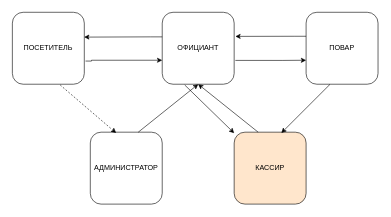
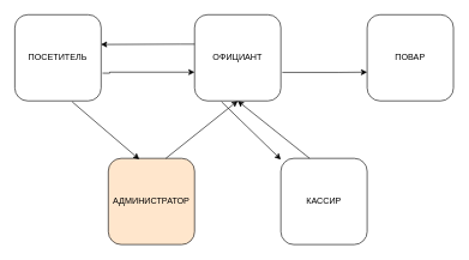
  <mxCell id="0" />
  <mxCell id="1" parent="0" />
  <mxCell id="2" value="ОФИЦИАНТ" style="shape=ext;rounded=1;html=1;whiteSpace=wrap;" parent="1" vertex="1"><mxGeometry x="270" y="20" width="120" height="120" as="geometry" /></mxCell>
  <mxCell id="3" value="ПОВАР" style="shape=ext;rounded=1;html=1;whiteSpace=wrap;" parent="1" vertex="1"><mxGeometry x="510" y="20" width="120" height="120" as="geometry" /></mxCell>
- <mxCell id="4" value="АДМИНИСТРАТОР" style="html=1;whiteSpace=wrap;rounded=1;" parent="1" vertex="1"><mxGeometry x="150" y="220" width="120" height="120" as="geometry" /></mxCell>
- <mxCell id="5" style="edgeStyle=orthogonalEdgeStyle;rounded=0;html=1;jettySize=auto;orthogonalLoop=1;entryX=1.017;entryY=0.335;entryDx=0;entryDy=0;entryPerimeter=0;" parent="1" source="3" target="2" edge="1"><mxGeometry relative="1" as="geometry"><mxPoint x="430" y="60" as="targetPoint" /><Array as="points"><mxPoint x="490" y="60" /><mxPoint x="490" y="60" /></Array></mxGeometry></mxCell>
+ <mxCell id="4" value="АДМИНИСТРАТОР" style="html=1;whiteSpace=wrap;rounded=1;fillColor=#ffe6cc;" parent="1" vertex="1"><mxGeometry x="150" y="220" width="120" height="120" as="geometry" /></mxCell>
  <mxCell id="6" style="edgeStyle=orthogonalEdgeStyle;rounded=0;html=1;jettySize=auto;orthogonalLoop=1;exitX=1.017;exitY=0.669;exitDx=0;exitDy=0;exitPerimeter=0;" edge="1" parent="1" source="2"><mxGeometry relative="1" as="geometry"><mxPoint x="450" y="100" as="sourcePoint" /><mxPoint x="510" y="100" as="targetPoint" /><Array as="points"><mxPoint x="470" y="100" /><mxPoint x="470" y="100" /></Array></mxGeometry></mxCell>
- <mxCell id="7" value="КАССИР" style="html=1;whiteSpace=wrap;rounded=1;fillColor=#ffe6cc;" vertex="1" parent="1"><mxGeometry x="390" y="220" width="120" height="120" as="geometry" /></mxCell>
+ <mxCell id="7" value="КАССИР" style="html=1;whiteSpace=wrap;rounded=1;" vertex="1" parent="1"><mxGeometry x="390" y="220" width="120" height="120" as="geometry" /></mxCell>
  <mxCell id="8" value="ПОСЕТИТЕЛЬ" style="shape=ext;rounded=1;html=1;whiteSpace=wrap;" vertex="1" parent="1"><mxGeometry x="20" y="20" width="120" height="120" as="geometry" /></mxCell>
  <mxCell id="9" style="edgeStyle=orthogonalEdgeStyle;rounded=0;html=1;jettySize=auto;orthogonalLoop=1;entryX=0.998;entryY=0.345;entryDx=0;entryDy=0;entryPerimeter=0;" edge="1" parent="1" target="8"><mxGeometry relative="1" as="geometry"><mxPoint x="270" y="61" as="sourcePoint" /><mxPoint x="230" y="60" as="targetPoint" /><Array as="points"><mxPoint x="250" y="61" /><mxPoint x="250" y="61" /></Array></mxGeometry></mxCell>
  <mxCell id="10" style="edgeStyle=orthogonalEdgeStyle;rounded=0;html=1;jettySize=auto;orthogonalLoop=1;exitX=1.017;exitY=0.678;exitDx=0;exitDy=0;exitPerimeter=0;" edge="1" parent="1" source="8"><mxGeometry relative="1" as="geometry"><mxPoint x="190" y="100" as="sourcePoint" /><mxPoint x="270" y="100" as="targetPoint" /><Array as="points"><mxPoint x="152" y="100" /></Array></mxGeometry></mxCell>
  <mxCell id="11" value="" style="endArrow=classic;html=1;rounded=0;fontSize=18;entryX=0.5;entryY=1;entryDx=0;entryDy=0;" edge="1" parent="1" target="2"><mxGeometry width="50" height="50" relative="1" as="geometry"><mxPoint x="230" y="220" as="sourcePoint" /><mxPoint x="400" y="140" as="targetPoint" /></mxGeometry></mxCell>
  <mxCell id="12" value="" style="endArrow=classic;html=1;rounded=0;fontSize=18;entryX=0.5;entryY=1;entryDx=0;entryDy=0;" edge="1" parent="1" target="2"><mxGeometry width="50" height="50" relative="1" as="geometry"><mxPoint x="430" y="220" as="sourcePoint" /><mxPoint x="400" y="140" as="targetPoint" /></mxGeometry></mxCell>
- <mxCell id="13" value="" style="endArrow=classic;html=1;rounded=0;fontSize=18;exitX=0.332;exitY=1.002;exitDx=0;exitDy=0;exitPerimeter=0;entryX=0.656;entryY=0.011;entryDx=0;entryDy=0;entryPerimeter=0;" edge="1" parent="1" source="3" target="7"><mxGeometry width="50" height="50" relative="1" as="geometry"><mxPoint x="350" y="190" as="sourcePoint" /><mxPoint x="590" y="219" as="targetPoint" /><Array as="points" /></mxGeometry></mxCell>
- <mxCell id="14" value="" style="endArrow=classic;html=1;rounded=0;fontSize=18;entryX=0.359;entryY=0.011;entryDx=0;entryDy=0;exitX=0.665;exitY=1.011;exitDx=0;exitDy=0;exitPerimeter=0;entryPerimeter=0;dashed=1;" edge="1" parent="1" source="8" target="4"><mxGeometry width="50" height="50" relative="1" as="geometry"><mxPoint x="130" y="-50" as="sourcePoint" /><mxPoint x="70.96" y="101.32" as="targetPoint" /></mxGeometry></mxCell>
+ <mxCell id="14" value="" style="endArrow=classic;html=1;rounded=0;fontSize=18;entryX=0.359;entryY=0.011;entryDx=0;entryDy=0;exitX=0.665;exitY=1.011;exitDx=0;exitDy=0;exitPerimeter=0;entryPerimeter=0;" edge="1" parent="1" source="8" target="4"><mxGeometry width="50" height="50" relative="1" as="geometry"><mxPoint x="130" y="-50" as="sourcePoint" /><mxPoint x="70.96" y="101.32" as="targetPoint" /></mxGeometry></mxCell>
  <mxCell id="15" value="" style="endArrow=classic;html=1;rounded=0;fontSize=18;exitX=0.313;exitY=1.011;exitDx=0;exitDy=0;exitPerimeter=0;" edge="1" parent="1" source="2" target="7"><mxGeometry width="50" height="50" relative="1" as="geometry"><mxPoint x="260" y="160" as="sourcePoint" /><mxPoint x="360.2" y="238.68" as="targetPoint" /></mxGeometry></mxCell>
